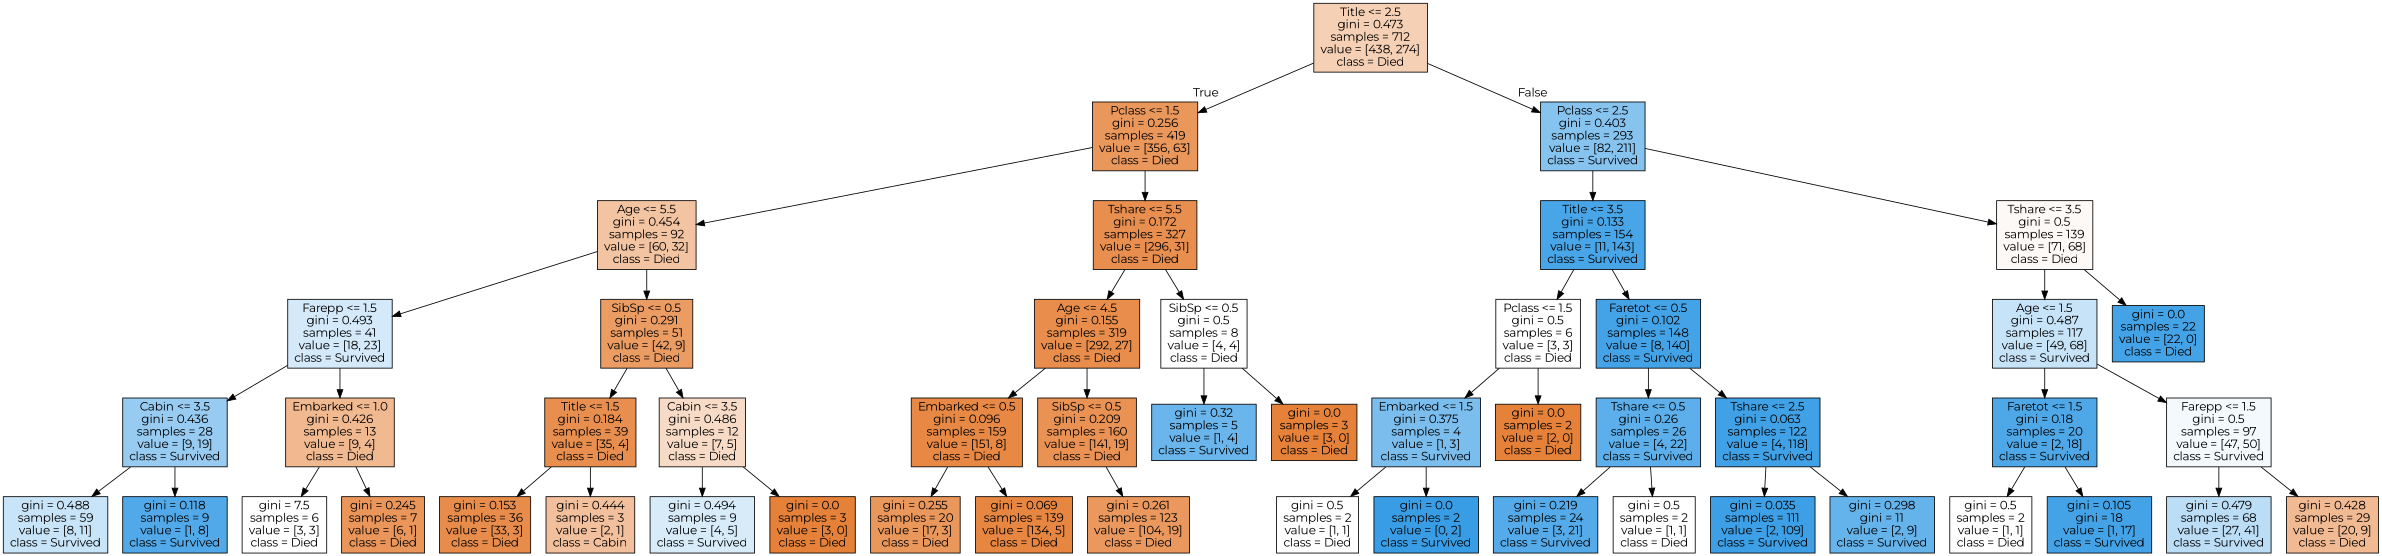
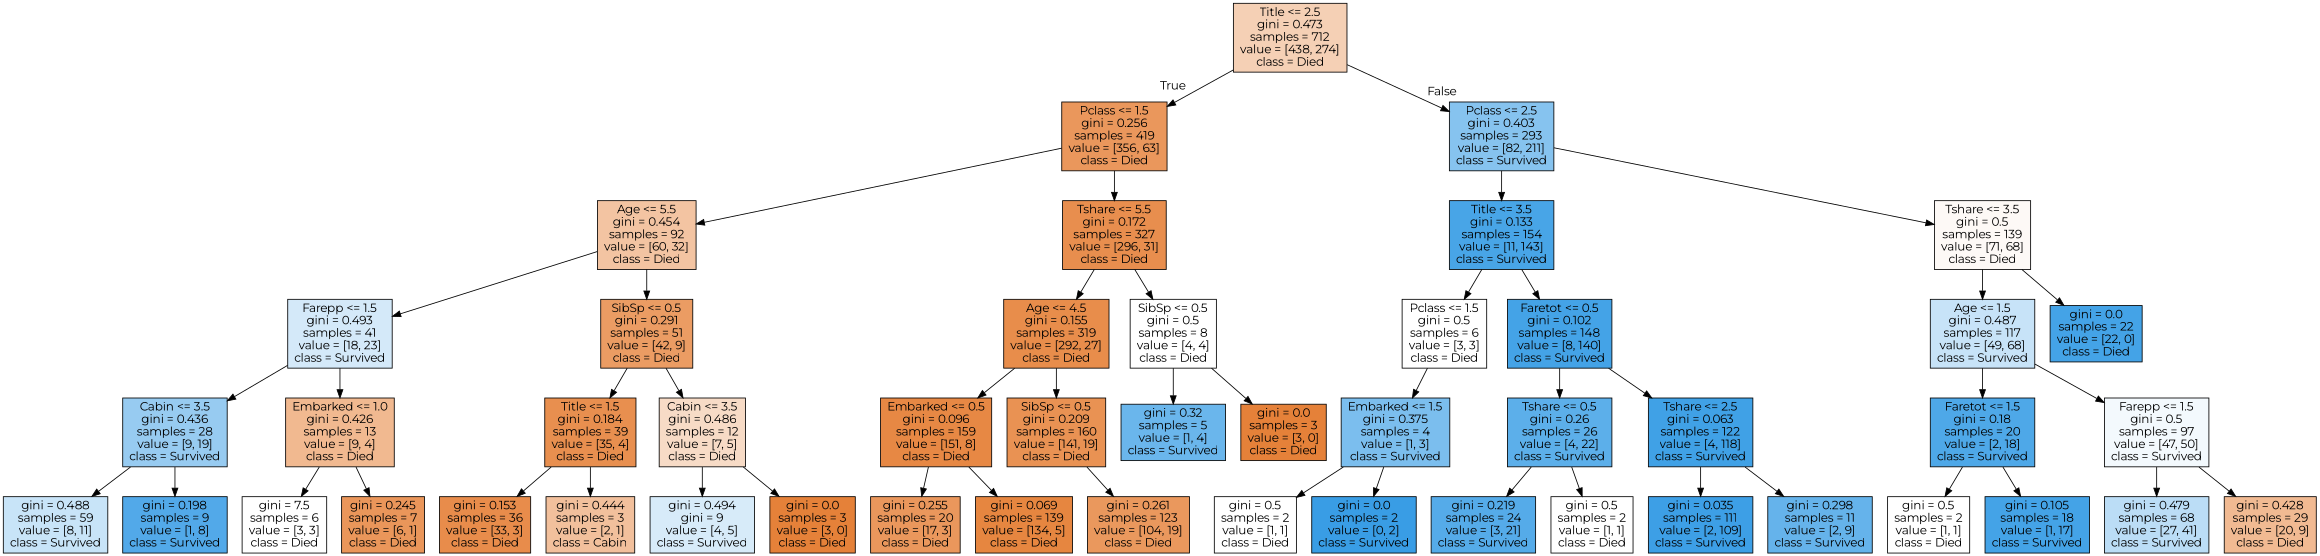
  digraph {
    fontname=Montserrat
    node [color=black fillcolor="#e5813900" fontname=Montserrat shape=box style=filled]
    edge [fontname=Montserrat]
    n1 [fillcolor="#e581395f" label="Title <= 2.5\ngini = 0.473\nsamples = 712\nvalue = [438, 274]\nclass = Died"]
    n2 [fillcolor="#e58139d2" label="Pclass <= 1.5\ngini = 0.256\nsamples = 419\nvalue = [356, 63]\nclass = Died"]
    n3 [fillcolor="#399de59c" label="Pclass <= 2.5\ngini = 0.403\nsamples = 293\nvalue = [82, 211]\nclass = Survived"]
    n4 [fillcolor="#e5813977" label="Age <= 5.5\ngini = 0.454\nsamples = 92\nvalue = [60, 32]\nclass = Died"]
    n5 [fillcolor="#e58139e4" label="Tshare <= 5.5\ngini = 0.172\nsamples = 327\nvalue = [296, 31]\nclass = Died"]
    n6 [fillcolor="#399de5eb" label="Title <= 3.5\ngini = 0.133\nsamples = 154\nvalue = [11, 143]\nclass = Survived"]
    n7 [fillcolor="#e581390b" label="Tshare <= 3.5\ngini = 0.5\nsamples = 139\nvalue = [71, 68]\nclass = Died"]
    n8 [fillcolor="#399de537" label="Farepp <= 1.5\ngini = 0.493\nsamples = 41\nvalue = [18, 23]\nclass = Survived"]
    n9 [fillcolor="#e58139c8" label="SibSp <= 0.5\ngini = 0.291\nsamples = 51\nvalue = [42, 9]\nclass = Died"]
    n10 [fillcolor="#e58139e7" label="Age <= 4.5\ngini = 0.155\nsamples = 319\nvalue = [292, 27]\nclass = Died"]
    n11 [label="SibSp <= 0.5\ngini = 0.5\nsamples = 8\nvalue = [4, 4]\nclass = Died"]
    n12 [fillcolor="#399de586" label="Cabin <= 3.5\ngini = 0.436\nsamples = 28\nvalue = [9, 19]\nclass = Survived"]
    n13 [fillcolor="#e581398e" label="Embarked <= 1.0\ngini = 0.426\nsamples = 13\nvalue = [9, 4]\nclass = Died"]
    n14 [fillcolor="#e58139e2" label="Title <= 1.5\ngini = 0.184\nsamples = 39\nvalue = [35, 4]\nclass = Died"]
    n15 [fillcolor="#e5813949" label="Cabin <= 3.5\ngini = 0.486\nsamples = 12\nvalue = [7, 5]\nclass = Died"]
    n16 [fillcolor="#399de546" label="gini = 0.488\nsamples = 59\nvalue = [8, 11]\nclass = Survived"]
-   n17 [fillcolor="#399de5df" label="gini = 0.118\nsamples = 9\nvalue = [1, 8]\nclass = Survived"]
+   n17 [fillcolor="#399de5df" label="gini = 0.198\nsamples = 9\nvalue = [1, 8]\nclass = Survived"]
    n18 [label="gini = 7.5\nsamples = 6\nvalue = [3, 3]\nclass = Died"]
    n19 [fillcolor="#e58139d4" label="gini = 0.245\nsamples = 7\nvalue = [6, 1]\nclass = Died"]
    n20 [fillcolor="#e58139e8" label="gini = 0.153\nsamples = 36\nvalue = [33, 3]\nclass = Died"]
    n21 [fillcolor="#e581397f" label="gini = 0.444\nsamples = 3\nvalue = [2, 1]\nclass = Cabin"]
-   n22 [fillcolor="#399de533" label="gini = 0.494\nsamples = 9\nvalue = [4, 5]\nclass = Survived"]
+   n22 [fillcolor="#399de533" label="gini = 0.494\ngini = 9\nvalue = [4, 5]\nclass = Survived"]
    n23 [fillcolor="#e58139ff" label="gini = 0.0\nsamples = 3\nvalue = [3, 0]\nclass = Died"]
    n24 [fillcolor="#e58139f1" label="Embarked <= 0.5\ngini = 0.096\nsamples = 159\nvalue = [151, 8]\nclass = Died"]
    n25 [fillcolor="#e58139dd" label="SibSp <= 0.5\ngini = 0.209\nsamples = 160\nvalue = [141, 19]\nclass = Died"]
    n26 [fillcolor="#399de5bf" label="gini = 0.32\nsamples = 5\nvalue = [1, 4]\nclass = Survived"]
    n27 [fillcolor="#e58139ff" label="gini = 0.0\nsamples = 3\nvalue = [3, 0]\nclass = Died"]
    n28 [fillcolor="#e58139d2" label="gini = 0.255\nsamples = 20\nvalue = [17, 3]\nclass = Died"]
    n29 [fillcolor="#e58139f5" label="gini = 0.069\nsamples = 139\nvalue = [134, 5]\nclass = Died"]
    n30 [fillcolor="#e58139d0" label="gini = 0.261\nsamples = 123\nvalue = [104, 19]\nclass = Died"]
    n31 [label="Pclass <= 1.5\ngini = 0.5\nsamples = 6\nvalue = [3, 3]\nclass = Died"]
    n32 [fillcolor="#399de5f0" label="Faretot <= 0.5\ngini = 0.102\nsamples = 148\nvalue = [8, 140]\nclass = Survived"]
    n33 [fillcolor="#399de547" label="Age <= 1.5\ngini = 0.487\nsamples = 117\nvalue = [49, 68]\nclass = Survived"]
    n34 [fillcolor="#399de5f0" label="gini = 0.0\nsamples = 22\nvalue = [22, 0]\nclass = Died"]
    n35 [fillcolor="#399de5aa" label="Embarked <= 1.5\ngini = 0.375\nsamples = 4\nvalue = [1, 3]\nclass = Survived"]
-   n36 [fillcolor="#e58139ff" label="gini = 0.0\nsamples = 2\nvalue = [2, 0]\nclass = Died"]
    n37 [fillcolor="#399de5d1" label="Tshare <= 0.5\ngini = 0.26\nsamples = 26\nvalue = [4, 22]\nclass = Survived"]
    n38 [fillcolor="#399de5f6" label="Tshare <= 2.5\ngini = 0.063\nsamples = 122\nvalue = [4, 118]\nclass = Survived"]
    n39 [label="gini = 0.5\nsamples = 2\nvalue = [1, 1]\nclass = Died"]
    n40 [fillcolor="#399de5ff" label="gini = 0.0\nsamples = 2\nvalue = [0, 2]\nclass = Survived"]
    n41 [fillcolor="#399de5db" label="gini = 0.219\nsamples = 24\nvalue = [3, 21]\nclass = Survived"]
    n42 [label="gini = 0.5\nsamples = 2\nvalue = [1, 1]\nclass = Died"]
    n43 [fillcolor="#399de5fa" label="gini = 0.035\nsamples = 111\nvalue = [2, 109]\nclass = Survived"]
-   n44 [fillcolor="#399de5c6" label="gini = 0.298\ngini = 11\nvalue = [2, 9]\nclass = Survived"]
+   n44 [fillcolor="#399de5c6" label="gini = 0.298\nsamples = 11\nvalue = [2, 9]\nclass = Survived"]
    n45 [fillcolor="#399de5e3" label="Faretot <= 1.5\ngini = 0.18\nsamples = 20\nvalue = [2, 18]\nclass = Survived"]
    n46 [fillcolor="#399de50f" label="Farepp <= 1.5\ngini = 0.5\nsamples = 97\nvalue = [47, 50]\nclass = Survived"]
    n47 [label="gini = 0.5\nsamples = 2\nvalue = [1, 1]\nclass = Died"]
-   n48 [fillcolor="#399de5f0" label="gini = 0.105\ngini = 18\nvalue = [1, 17]\nclass = Survived"]
+   n48 [fillcolor="#399de5f0" label="gini = 0.105\nsamples = 18\nvalue = [1, 17]\nclass = Survived"]
    n49 [fillcolor="#399de557" label="gini = 0.479\nsamples = 68\nvalue = [27, 41]\nclass = Survived"]
    n50 [fillcolor="#e581398c" label="gini = 0.428\nsamples = 29\nvalue = [20, 9]\nclass = Died"]
    n1 -> n2 [headlabel=True labelangle=45 labeldistance=2.5]
    n1 -> n3 [headlabel=False labelangle=-45 labeldistance=2.5]
    n2 -> n4
    n2 -> n5
    n3 -> n6
    n3 -> n7
    n4 -> n8
    n4 -> n9
    n5 -> n10
    n5 -> n11
    n6 -> n31
    n6 -> n32
    n7 -> n33
    n7 -> n34
    n8 -> n12
    n8 -> n13
    n9 -> n14
    n9 -> n15
    n10 -> n24
    n10 -> n25
    n11 -> n26
    n11 -> n27
    n12 -> n16
    n12 -> n17
    n13 -> n18
    n13 -> n19
    n14 -> n20
    n14 -> n21
    n15 -> n22
    n15 -> n23
    n24 -> n28
    n24 -> n29
    n25 -> n30
    n31 -> n35
-   n31 -> n36
    n32 -> n37
    n32 -> n38
    n33 -> n45
    n33 -> n46
    n35 -> n39
    n35 -> n40
    n37 -> n41
    n37 -> n42
    n38 -> n43
    n38 -> n44
    n45 -> n47
    n45 -> n48
    n46 -> n49
    n46 -> n50
  }
